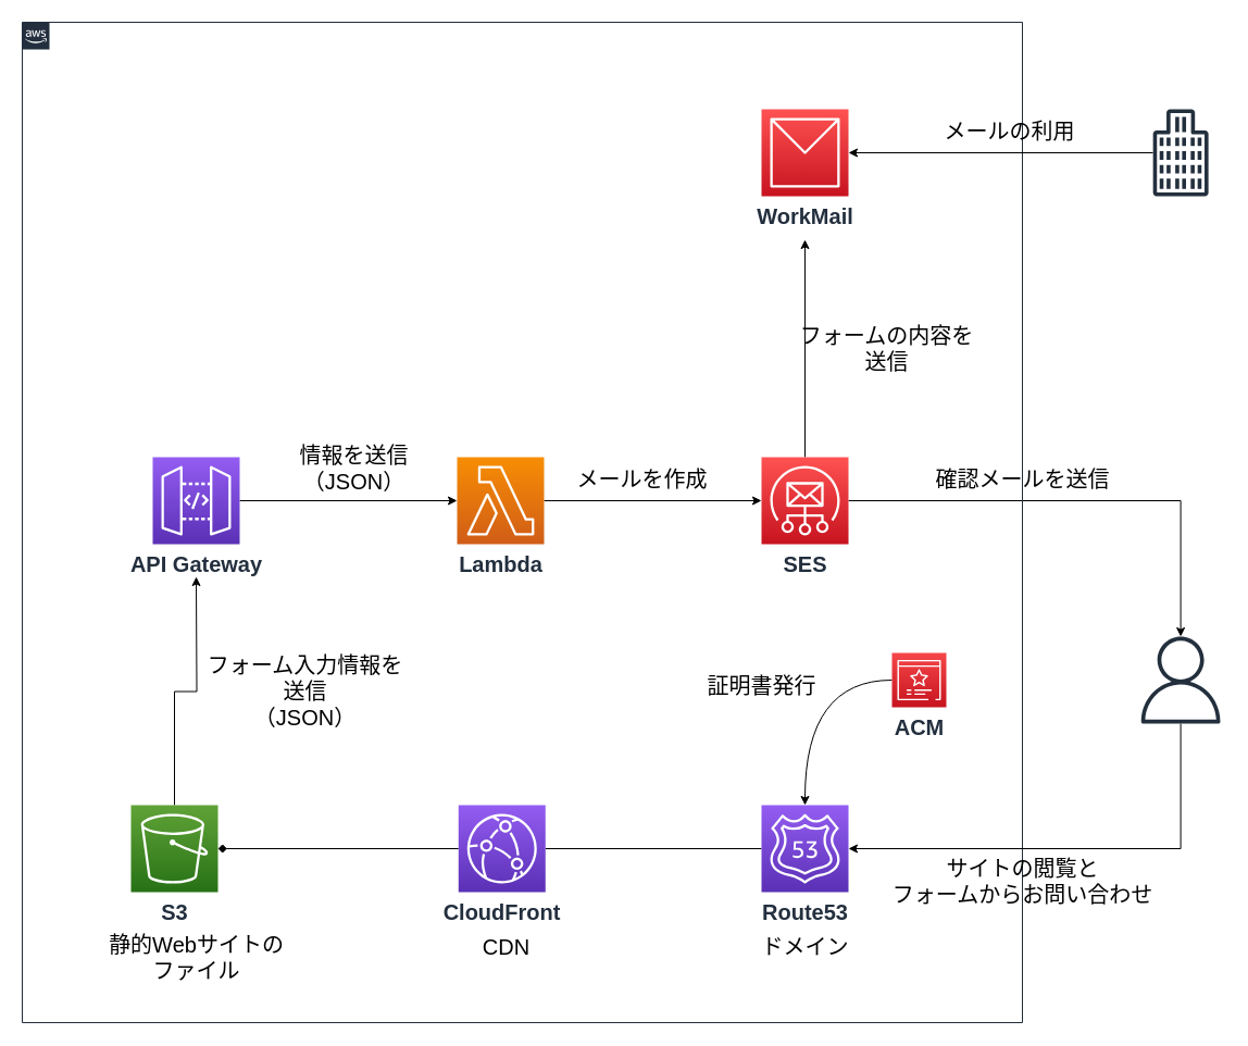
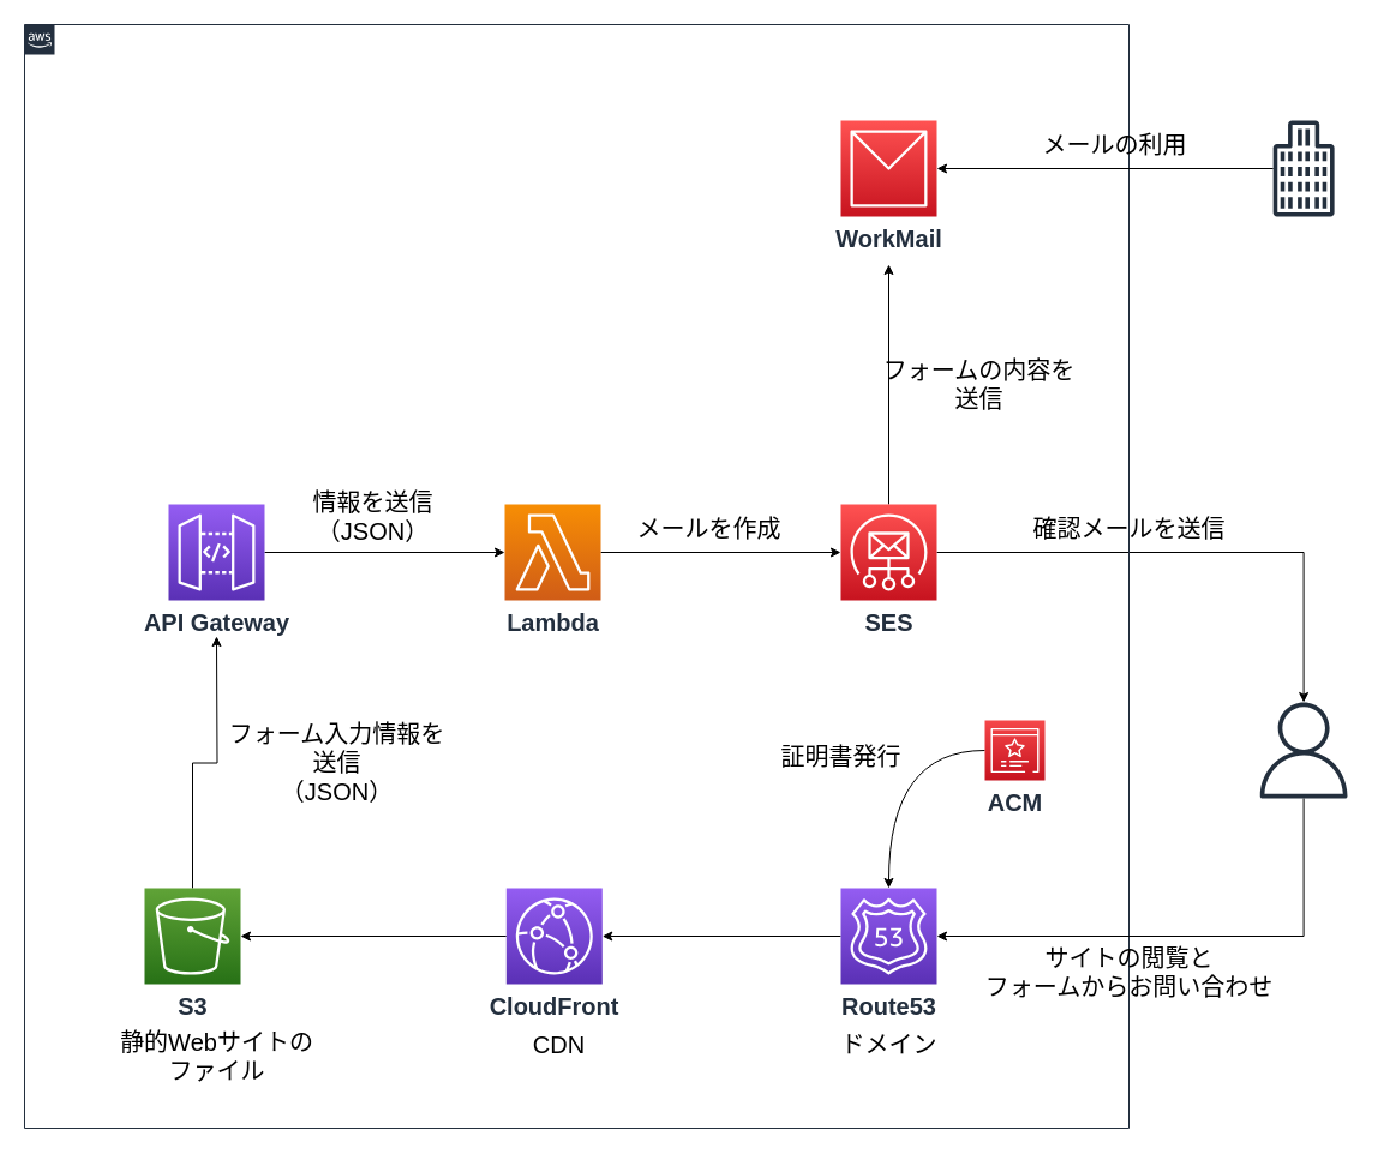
  <mxCell id="0" />
  <mxCell id="1" parent="0" />
  <mxCell id="2" style="edgeStyle=orthogonalEdgeStyle;rounded=0;orthogonalLoop=1;jettySize=auto;html=1;exitX=1;exitY=0.5;exitDx=0;exitDy=0;exitPerimeter=0;fontSize=20;" parent="1" source="3" target="8" edge="1"><mxGeometry relative="1" as="geometry" /></mxCell>
  <mxCell id="3" value="Lambda" style="sketch=0;points=[[0,0,0],[0.25,0,0],[0.5,0,0],[0.75,0,0],[1,0,0],[0,1,0],[0.25,1,0],[0.5,1,0],[0.75,1,0],[1,1,0],[0,0.25,0],[0,0.5,0],[0,0.75,0],[1,0.25,0],[1,0.5,0],[1,0.75,0]];outlineConnect=0;fontColor=#232F3E;gradientColor=#F78E04;gradientDirection=north;fillColor=#D05C17;strokeColor=#ffffff;dashed=0;verticalLabelPosition=bottom;verticalAlign=top;align=center;html=1;fontSize=20;fontStyle=1;aspect=fixed;shape=mxgraph.aws4.resourceIcon;resIcon=mxgraph.aws4.lambda;strokeWidth=3;" parent="1" vertex="1"><mxGeometry x="420" y="420" width="80" height="80" as="geometry" /></mxCell>
  <mxCell id="4" style="edgeStyle=orthogonalEdgeStyle;rounded=0;orthogonalLoop=1;jettySize=auto;html=1;exitX=1;exitY=0.5;exitDx=0;exitDy=0;exitPerimeter=0;entryX=0;entryY=0.5;entryDx=0;entryDy=0;entryPerimeter=0;fontSize=20;" parent="1" source="5" target="3" edge="1"><mxGeometry relative="1" as="geometry" /></mxCell>
  <mxCell id="5" value="API Gateway" style="sketch=0;points=[[0,0,0],[0.25,0,0],[0.5,0,0],[0.75,0,0],[1,0,0],[0,1,0],[0.25,1,0],[0.5,1,0],[0.75,1,0],[1,1,0],[0,0.25,0],[0,0.5,0],[0,0.75,0],[1,0.25,0],[1,0.5,0],[1,0.75,0]];outlineConnect=0;fontColor=#232F3E;gradientColor=#945DF2;gradientDirection=north;fillColor=#5A30B5;strokeColor=#ffffff;dashed=0;verticalLabelPosition=bottom;verticalAlign=top;align=center;html=1;fontSize=20;fontStyle=1;aspect=fixed;shape=mxgraph.aws4.resourceIcon;resIcon=mxgraph.aws4.api_gateway;" parent="1" vertex="1"><mxGeometry x="140" y="420" width="80" height="80" as="geometry" /></mxCell>
  <mxCell id="6" style="edgeStyle=orthogonalEdgeStyle;rounded=0;orthogonalLoop=1;jettySize=auto;html=1;exitX=0.5;exitY=0;exitDx=0;exitDy=0;exitPerimeter=0;fontSize=20;" parent="1" source="8" edge="1"><mxGeometry relative="1" as="geometry"><mxPoint x="740" y="220" as="targetPoint" /></mxGeometry></mxCell>
  <mxCell id="7" style="edgeStyle=orthogonalEdgeStyle;rounded=0;orthogonalLoop=1;jettySize=auto;html=1;exitX=1;exitY=0.5;exitDx=0;exitDy=0;exitPerimeter=0;fontSize=20;" parent="1" source="8" target="22" edge="1"><mxGeometry relative="1" as="geometry" /></mxCell>
  <mxCell id="8" value="SES" style="sketch=0;points=[[0,0,0],[0.25,0,0],[0.5,0,0],[0.75,0,0],[1,0,0],[0,1,0],[0.25,1,0],[0.5,1,0],[0.75,1,0],[1,1,0],[0,0.25,0],[0,0.5,0],[0,0.75,0],[1,0.25,0],[1,0.5,0],[1,0.75,0]];outlineConnect=0;fontColor=#232F3E;gradientColor=#FF5252;gradientDirection=north;fillColor=#C7131F;strokeColor=#ffffff;dashed=0;verticalLabelPosition=bottom;verticalAlign=top;align=center;html=1;fontSize=20;fontStyle=1;aspect=fixed;shape=mxgraph.aws4.resourceIcon;resIcon=mxgraph.aws4.simple_email_service;" parent="1" vertex="1"><mxGeometry x="700" y="420" width="80" height="80" as="geometry" /></mxCell>
  <mxCell id="9" value="WorkMail" style="sketch=0;points=[[0,0,0],[0.25,0,0],[0.5,0,0],[0.75,0,0],[1,0,0],[0,1,0],[0.25,1,0],[0.5,1,0],[0.75,1,0],[1,1,0],[0,0.25,0],[0,0.5,0],[0,0.75,0],[1,0.25,0],[1,0.5,0],[1,0.75,0]];outlineConnect=0;fontColor=#232F3E;gradientColor=#FF5252;gradientDirection=north;fillColor=#C7131F;strokeColor=#ffffff;dashed=0;verticalLabelPosition=bottom;verticalAlign=top;align=center;html=1;fontSize=20;fontStyle=1;aspect=fixed;shape=mxgraph.aws4.resourceIcon;resIcon=mxgraph.aws4.workmail;" parent="1" vertex="1"><mxGeometry x="700" y="100" width="80" height="80" as="geometry" /></mxCell>
- <mxCell id="10" style="edgeStyle=orthogonalEdgeStyle;rounded=0;orthogonalLoop=1;jettySize=auto;html=1;exitX=0;exitY=0.5;exitDx=0;exitDy=0;exitPerimeter=0;fontSize=20;endArrow=none;" parent="1" source="11" target="13" edge="1"><mxGeometry relative="1" as="geometry" /></mxCell>
+ <mxCell id="10" style="edgeStyle=orthogonalEdgeStyle;rounded=0;orthogonalLoop=1;jettySize=auto;html=1;exitX=0;exitY=0.5;exitDx=0;exitDy=0;exitPerimeter=0;fontSize=20;" parent="1" source="11" target="13" edge="1"><mxGeometry relative="1" as="geometry" /></mxCell>
  <mxCell id="11" value="Route53" style="sketch=0;points=[[0,0,0],[0.25,0,0],[0.5,0,0],[0.75,0,0],[1,0,0],[0,1,0],[0.25,1,0],[0.5,1,0],[0.75,1,0],[1,1,0],[0,0.25,0],[0,0.5,0],[0,0.75,0],[1,0.25,0],[1,0.5,0],[1,0.75,0]];outlineConnect=0;fontColor=#232F3E;gradientColor=#945DF2;gradientDirection=north;fillColor=#5A30B5;strokeColor=#ffffff;dashed=0;verticalLabelPosition=bottom;verticalAlign=top;align=center;html=1;fontSize=20;fontStyle=1;aspect=fixed;shape=mxgraph.aws4.resourceIcon;resIcon=mxgraph.aws4.route_53;labelBackgroundColor=none;strokeWidth=3;" parent="1" vertex="1"><mxGeometry x="700" y="740" width="80" height="80" as="geometry" /></mxCell>
- <mxCell id="12" style="edgeStyle=orthogonalEdgeStyle;rounded=0;orthogonalLoop=1;jettySize=auto;html=1;exitX=0;exitY=0.5;exitDx=0;exitDy=0;exitPerimeter=0;fontSize=20;endArrow=diamond;" parent="1" source="13" target="15" edge="1"><mxGeometry relative="1" as="geometry" /></mxCell>
+ <mxCell id="12" style="edgeStyle=orthogonalEdgeStyle;rounded=0;orthogonalLoop=1;jettySize=auto;html=1;exitX=0;exitY=0.5;exitDx=0;exitDy=0;exitPerimeter=0;fontSize=20;" parent="1" source="13" target="15" edge="1"><mxGeometry relative="1" as="geometry" /></mxCell>
  <mxCell id="13" value="CloudFront" style="sketch=0;points=[[0,0,0],[0.25,0,0],[0.5,0,0],[0.75,0,0],[1,0,0],[0,1,0],[0.25,1,0],[0.5,1,0],[0.75,1,0],[1,1,0],[0,0.25,0],[0,0.5,0],[0,0.75,0],[1,0.25,0],[1,0.5,0],[1,0.75,0]];outlineConnect=0;fontColor=#232F3E;gradientColor=#945DF2;gradientDirection=north;fillColor=#5A30B5;strokeColor=#ffffff;dashed=0;verticalLabelPosition=bottom;verticalAlign=top;align=center;html=1;fontSize=20;fontStyle=1;aspect=fixed;shape=mxgraph.aws4.resourceIcon;resIcon=mxgraph.aws4.cloudfront;strokeWidth=3;" parent="1" vertex="1"><mxGeometry x="421.28" y="740" width="80" height="80" as="geometry" /></mxCell>
  <mxCell id="14" style="edgeStyle=orthogonalEdgeStyle;rounded=0;orthogonalLoop=1;jettySize=auto;html=1;exitX=0.5;exitY=0;exitDx=0;exitDy=0;exitPerimeter=0;fontSize=20;" parent="1" source="15" edge="1"><mxGeometry relative="1" as="geometry"><mxPoint x="180" y="530" as="targetPoint" /></mxGeometry></mxCell>
  <mxCell id="15" value="S3" style="sketch=0;points=[[0,0,0],[0.25,0,0],[0.5,0,0],[0.75,0,0],[1,0,0],[0,1,0],[0.25,1,0],[0.5,1,0],[0.75,1,0],[1,1,0],[0,0.25,0],[0,0.5,0],[0,0.75,0],[1,0.25,0],[1,0.5,0],[1,0.75,0]];outlineConnect=0;fontColor=#232F3E;gradientColor=#60A337;gradientDirection=north;fillColor=#277116;strokeColor=#ffffff;dashed=0;verticalLabelPosition=bottom;verticalAlign=top;align=center;html=1;fontSize=20;fontStyle=1;aspect=fixed;shape=mxgraph.aws4.resourceIcon;resIcon=mxgraph.aws4.s3;strokeWidth=3;" parent="1" vertex="1"><mxGeometry x="120" y="740" width="80" height="80" as="geometry" /></mxCell>
  <mxCell id="16" style="edgeStyle=orthogonalEdgeStyle;orthogonalLoop=1;jettySize=auto;html=1;exitX=0;exitY=0.5;exitDx=0;exitDy=0;exitPerimeter=0;entryX=0.5;entryY=0;entryDx=0;entryDy=0;entryPerimeter=0;fontSize=20;curved=1;" parent="1" source="17" target="11" edge="1"><mxGeometry relative="1" as="geometry" /></mxCell>
  <mxCell id="17" value="ACM" style="sketch=0;points=[[0,0,0],[0.25,0,0],[0.5,0,0],[0.75,0,0],[1,0,0],[0,1,0],[0.25,1,0],[0.5,1,0],[0.75,1,0],[1,1,0],[0,0.25,0],[0,0.5,0],[0,0.75,0],[1,0.25,0],[1,0.5,0],[1,0.75,0]];outlineConnect=0;fontColor=#232F3E;gradientColor=#F54749;gradientDirection=north;fillColor=#C7131F;strokeColor=#ffffff;dashed=0;verticalLabelPosition=bottom;verticalAlign=top;align=center;html=1;fontSize=20;fontStyle=1;aspect=fixed;shape=mxgraph.aws4.resourceIcon;resIcon=mxgraph.aws4.certificate_manager_3;" parent="1" vertex="1"><mxGeometry x="820" y="600" width="50" height="50" as="geometry" /></mxCell>
  <mxCell id="18" value="" style="points=[[0,0],[0.25,0],[0.5,0],[0.75,0],[1,0],[1,0.25],[1,0.5],[1,0.75],[1,1],[0.75,1],[0.5,1],[0.25,1],[0,1],[0,0.75],[0,0.5],[0,0.25]];outlineConnect=0;gradientColor=none;html=1;whiteSpace=wrap;fontSize=12;fontStyle=0;container=0;pointerEvents=0;collapsible=0;recursiveResize=0;shape=mxgraph.aws4.group;grIcon=mxgraph.aws4.group_aws_cloud_alt;strokeColor=#232F3E;fillColor=none;verticalAlign=top;align=left;spacingLeft=30;fontColor=#232F3E;dashed=0;" parent="1" vertex="1"><mxGeometry x="20" y="20" width="920" height="920" as="geometry" /></mxCell>
  <mxCell id="19" style="edgeStyle=orthogonalEdgeStyle;rounded=0;orthogonalLoop=1;jettySize=auto;html=1;entryX=1;entryY=0.5;entryDx=0;entryDy=0;entryPerimeter=0;fontSize=20;" parent="1" source="20" target="9" edge="1"><mxGeometry relative="1" as="geometry" /></mxCell>
  <mxCell id="20" value="" style="sketch=0;outlineConnect=0;fontColor=#232F3E;gradientColor=none;fillColor=#232F3D;strokeColor=none;dashed=0;verticalLabelPosition=bottom;verticalAlign=top;align=center;html=1;fontSize=12;fontStyle=0;aspect=fixed;pointerEvents=1;shape=mxgraph.aws4.office_building;" parent="1" vertex="1"><mxGeometry x="1060" y="100" width="51.28" height="80" as="geometry" /></mxCell>
  <mxCell id="21" style="edgeStyle=orthogonalEdgeStyle;rounded=0;orthogonalLoop=1;jettySize=auto;html=1;entryX=1;entryY=0.5;entryDx=0;entryDy=0;entryPerimeter=0;fontSize=20;" parent="1" source="22" target="11" edge="1"><mxGeometry relative="1" as="geometry"><Array as="points"><mxPoint x="1086" y="780" /></Array></mxGeometry></mxCell>
  <mxCell id="22" value="" style="sketch=0;outlineConnect=0;fontColor=#232F3E;gradientColor=none;fillColor=#232F3D;strokeColor=none;dashed=0;verticalLabelPosition=bottom;verticalAlign=top;align=center;html=1;fontSize=12;fontStyle=0;aspect=fixed;pointerEvents=1;shape=mxgraph.aws4.user;" parent="1" vertex="1"><mxGeometry x="1045.64" y="585" width="80" height="80" as="geometry" /></mxCell>
  <mxCell id="23" value="メールの利用" style="text;html=1;align=center;verticalAlign=middle;resizable=0;points=[];autosize=1;strokeColor=none;fillColor=none;fontSize=20;" parent="1" vertex="1"><mxGeometry x="858.4" y="100" width="140" height="40" as="geometry" /></mxCell>
  <mxCell id="24" value="サイトの閲覧と&lt;br&gt;フォームからお問い合わせ" style="text;html=1;align=center;verticalAlign=middle;resizable=0;points=[];autosize=1;strokeColor=none;fillColor=none;fontSize=20;" parent="1" vertex="1"><mxGeometry x="810" y="780" width="260" height="60" as="geometry" /></mxCell>
  <mxCell id="25" value="証明書発行" style="text;html=1;align=center;verticalAlign=middle;resizable=0;points=[];autosize=1;strokeColor=none;fillColor=none;fontSize=20;" parent="1" vertex="1"><mxGeometry x="640" y="610" width="120" height="40" as="geometry" /></mxCell>
  <mxCell id="26" value="フォーム入力情報を&lt;br&gt;送信&lt;br&gt;（JSON）" style="text;html=1;align=center;verticalAlign=middle;resizable=0;points=[];autosize=1;strokeColor=none;fillColor=none;fontSize=20;" parent="1" vertex="1"><mxGeometry x="180" y="590" width="200" height="90" as="geometry" /></mxCell>
- <mxCell id="27" value="情報を送信&lt;br&gt;（JSON）" style="text;html=1;align=center;verticalAlign=middle;resizable=0;points=[];autosize=1;strokeColor=none;fillColor=none;fontSize=20;" parent="1" vertex="1"><mxGeometry x="265" y="400" width="120" height="60" as="geometry" /></mxCell>
+ <mxCell id="27" value="情報を送信&lt;br&gt;（JSON）" style="text;html=1;align=center;verticalAlign=middle;resizable=0;points=[];autosize=1;strokeColor=none;fillColor=none;fontSize=20;" parent="1" vertex="1"><mxGeometry x="250" y="400" width="120" height="60" as="geometry" /></mxCell>
  <mxCell id="28" value="メールを作成" style="text;html=1;align=center;verticalAlign=middle;resizable=0;points=[];autosize=1;strokeColor=none;fillColor=none;fontSize=20;" parent="1" vertex="1"><mxGeometry x="520" y="420" width="140" height="40" as="geometry" /></mxCell>
  <mxCell id="29" value="静的Webサイトの&lt;br&gt;ファイル" style="text;html=1;align=center;verticalAlign=middle;resizable=0;points=[];autosize=1;strokeColor=none;fillColor=none;fontSize=20;" parent="1" vertex="1"><mxGeometry x="90" y="850" width="180" height="60" as="geometry" /></mxCell>
  <mxCell id="30" value="CDN" style="text;html=1;align=center;verticalAlign=middle;resizable=0;points=[];autosize=1;strokeColor=none;fillColor=none;fontSize=20;" parent="1" vertex="1"><mxGeometry x="430" y="850" width="70" height="40" as="geometry" /></mxCell>
  <mxCell id="31" value="ドメイン" style="text;html=1;align=center;verticalAlign=middle;resizable=0;points=[];autosize=1;strokeColor=none;fillColor=none;fontSize=20;" parent="1" vertex="1"><mxGeometry x="690" y="850" width="100" height="40" as="geometry" /></mxCell>
  <mxCell id="32" value="確認メールを送信" style="text;html=1;align=center;verticalAlign=middle;resizable=0;points=[];autosize=1;strokeColor=none;fillColor=none;fontSize=20;" parent="1" vertex="1"><mxGeometry x="850" y="420" width="180" height="40" as="geometry" /></mxCell>
  <mxCell id="33" value="フォームの内容を&lt;br&gt;送信" style="text;html=1;align=center;verticalAlign=middle;resizable=0;points=[];autosize=1;strokeColor=none;fillColor=none;fontSize=20;" parent="1" vertex="1"><mxGeometry x="725" y="290" width="180" height="60" as="geometry" /></mxCell>
